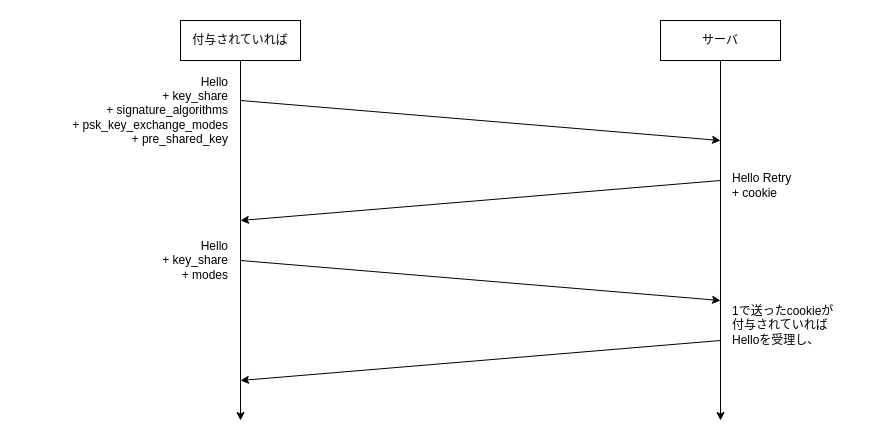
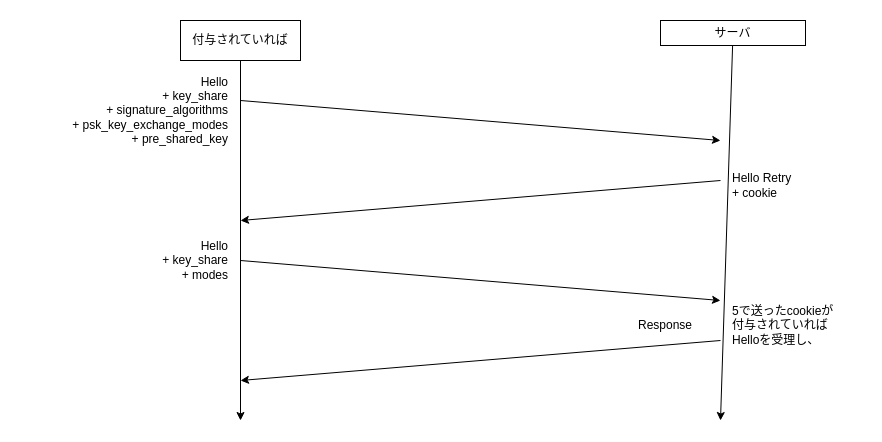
  <mxCell id="0" />
  <mxCell id="1" parent="0" />
  <mxCell id="2" style="edgeStyle=none;html=1;" edge="1" parent="1" source="3"><mxGeometry relative="1" as="geometry"><mxPoint x="240" y="420" as="targetPoint" /></mxGeometry></mxCell>
  <mxCell id="3" value="&lt;font style=&quot;font-size: 12px&quot;&gt;付与されていれば&lt;/font&gt;" style="rounded=0;whiteSpace=wrap;html=1;" vertex="1" parent="1"><mxGeometry x="180" y="20" width="120" height="40" as="geometry" /></mxCell>
  <mxCell id="4" style="edgeStyle=none;html=1;" edge="1" parent="1" source="5"><mxGeometry relative="1" as="geometry"><mxPoint x="720" y="420" as="targetPoint" /></mxGeometry></mxCell>
- <mxCell id="5" value="&lt;font style=&quot;font-size: 12px&quot;&gt;サーバ&lt;/font&gt;" style="rounded=0;whiteSpace=wrap;html=1;" vertex="1" parent="1"><mxGeometry x="660" y="20" width="120" height="40" as="geometry" /></mxCell>
+ <mxCell id="5" value="&lt;font style=&quot;font-size: 12px&quot;&gt;サーバ&lt;/font&gt;" style="rounded=0;whiteSpace=wrap;html=1;" vertex="1" parent="1"><mxGeometry x="660" y="20" width="145" height="25" as="geometry" /></mxCell>
  <mxCell id="6" value="" style="endArrow=classic;html=1;fontSize=12;" edge="1" parent="1"><mxGeometry width="50" height="50" relative="1" as="geometry"><mxPoint x="240" y="100" as="sourcePoint" /><mxPoint x="720" y="140" as="targetPoint" /></mxGeometry></mxCell>
  <mxCell id="7" value="Hello&lt;br&gt;&lt;div&gt;+ key_share&lt;/div&gt;&lt;div&gt;+ signature_algorithms&lt;/div&gt;&lt;div&gt;+ psk_key_exchange_modes&lt;br&gt;&lt;/div&gt;&lt;div&gt;+ pre_shared_key&lt;br&gt;&lt;/div&gt;" style="text;html=1;strokeColor=none;fillColor=none;align=right;verticalAlign=middle;whiteSpace=wrap;rounded=0;fontSize=12;" vertex="1" parent="1"><mxGeometry x="20" y="70" width="210" height="80" as="geometry" /></mxCell>
  <mxCell id="8" value="" style="endArrow=classic;html=1;fontSize=12;" edge="1" parent="1"><mxGeometry width="50" height="50" relative="1" as="geometry"><mxPoint x="240" y="260" as="sourcePoint" /><mxPoint x="720" y="300" as="targetPoint" /></mxGeometry></mxCell>
  <mxCell id="9" value="" style="endArrow=classic;html=1;fontSize=12;" edge="1" parent="1"><mxGeometry width="50" height="50" relative="1" as="geometry"><mxPoint x="720" y="180" as="sourcePoint" /><mxPoint x="240" y="220" as="targetPoint" /></mxGeometry></mxCell>
  <mxCell id="10" value="Hello Retry&lt;br&gt;+ cookie" style="text;html=1;strokeColor=none;fillColor=none;align=left;verticalAlign=middle;whiteSpace=wrap;rounded=0;fontSize=12;" vertex="1" parent="1"><mxGeometry x="730" y="170" width="120" height="30" as="geometry" /></mxCell>
  <mxCell id="11" value="" style="endArrow=classic;html=1;fontSize=12;" edge="1" parent="1"><mxGeometry width="50" height="50" relative="1" as="geometry"><mxPoint x="720" y="340" as="sourcePoint" /><mxPoint x="240" y="380" as="targetPoint" /></mxGeometry></mxCell>
- <mxCell id="13" value="1で送ったcookieが&lt;br&gt;付与されていれば&lt;br&gt;Helloを受理し、" style="text;html=1;strokeColor=none;fillColor=none;align=left;verticalAlign=middle;whiteSpace=wrap;rounded=0;fontSize=12;" vertex="1" parent="1"><mxGeometry x="730" y="300" width="130" height="50" as="geometry" /></mxCell>
+ <mxCell id="12" value="Response" style="text;html=1;strokeColor=none;fillColor=none;align=center;verticalAlign=middle;whiteSpace=wrap;rounded=0;fontSize=12;" vertex="1" parent="1"><mxGeometry x="630" y="310" width="70" height="30" as="geometry" /></mxCell>
+ <mxCell id="13" value="5で送ったcookieが&lt;br&gt;付与されていれば&lt;br&gt;Helloを受理し、" style="text;html=1;strokeColor=none;fillColor=none;align=left;verticalAlign=middle;whiteSpace=wrap;rounded=0;fontSize=12;" vertex="1" parent="1"><mxGeometry x="730" y="300" width="130" height="50" as="geometry" /></mxCell>
  <mxCell id="14" value="Hello&lt;br&gt;&lt;div&gt;+ key_share&lt;/div&gt;&lt;div&gt;+ modes&lt;/div&gt;" style="text;html=1;strokeColor=none;fillColor=none;align=right;verticalAlign=middle;whiteSpace=wrap;rounded=0;fontSize=12;" vertex="1" parent="1"><mxGeometry x="70" y="230" width="160" height="60" as="geometry" /></mxCell>
